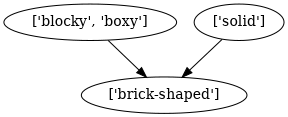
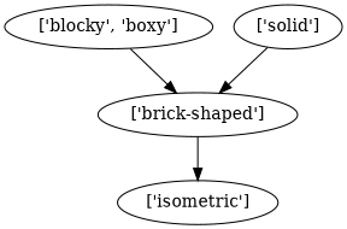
  strict digraph {
    "['blocky', 'boxy']"
    "['brick-shaped']"
+   "['isometric']"
    "['solid']"
    "['blocky', 'boxy']" -> "['brick-shaped']"
+   "['brick-shaped']" -> "['isometric']"
    "['solid']" -> "['brick-shaped']"
  }
